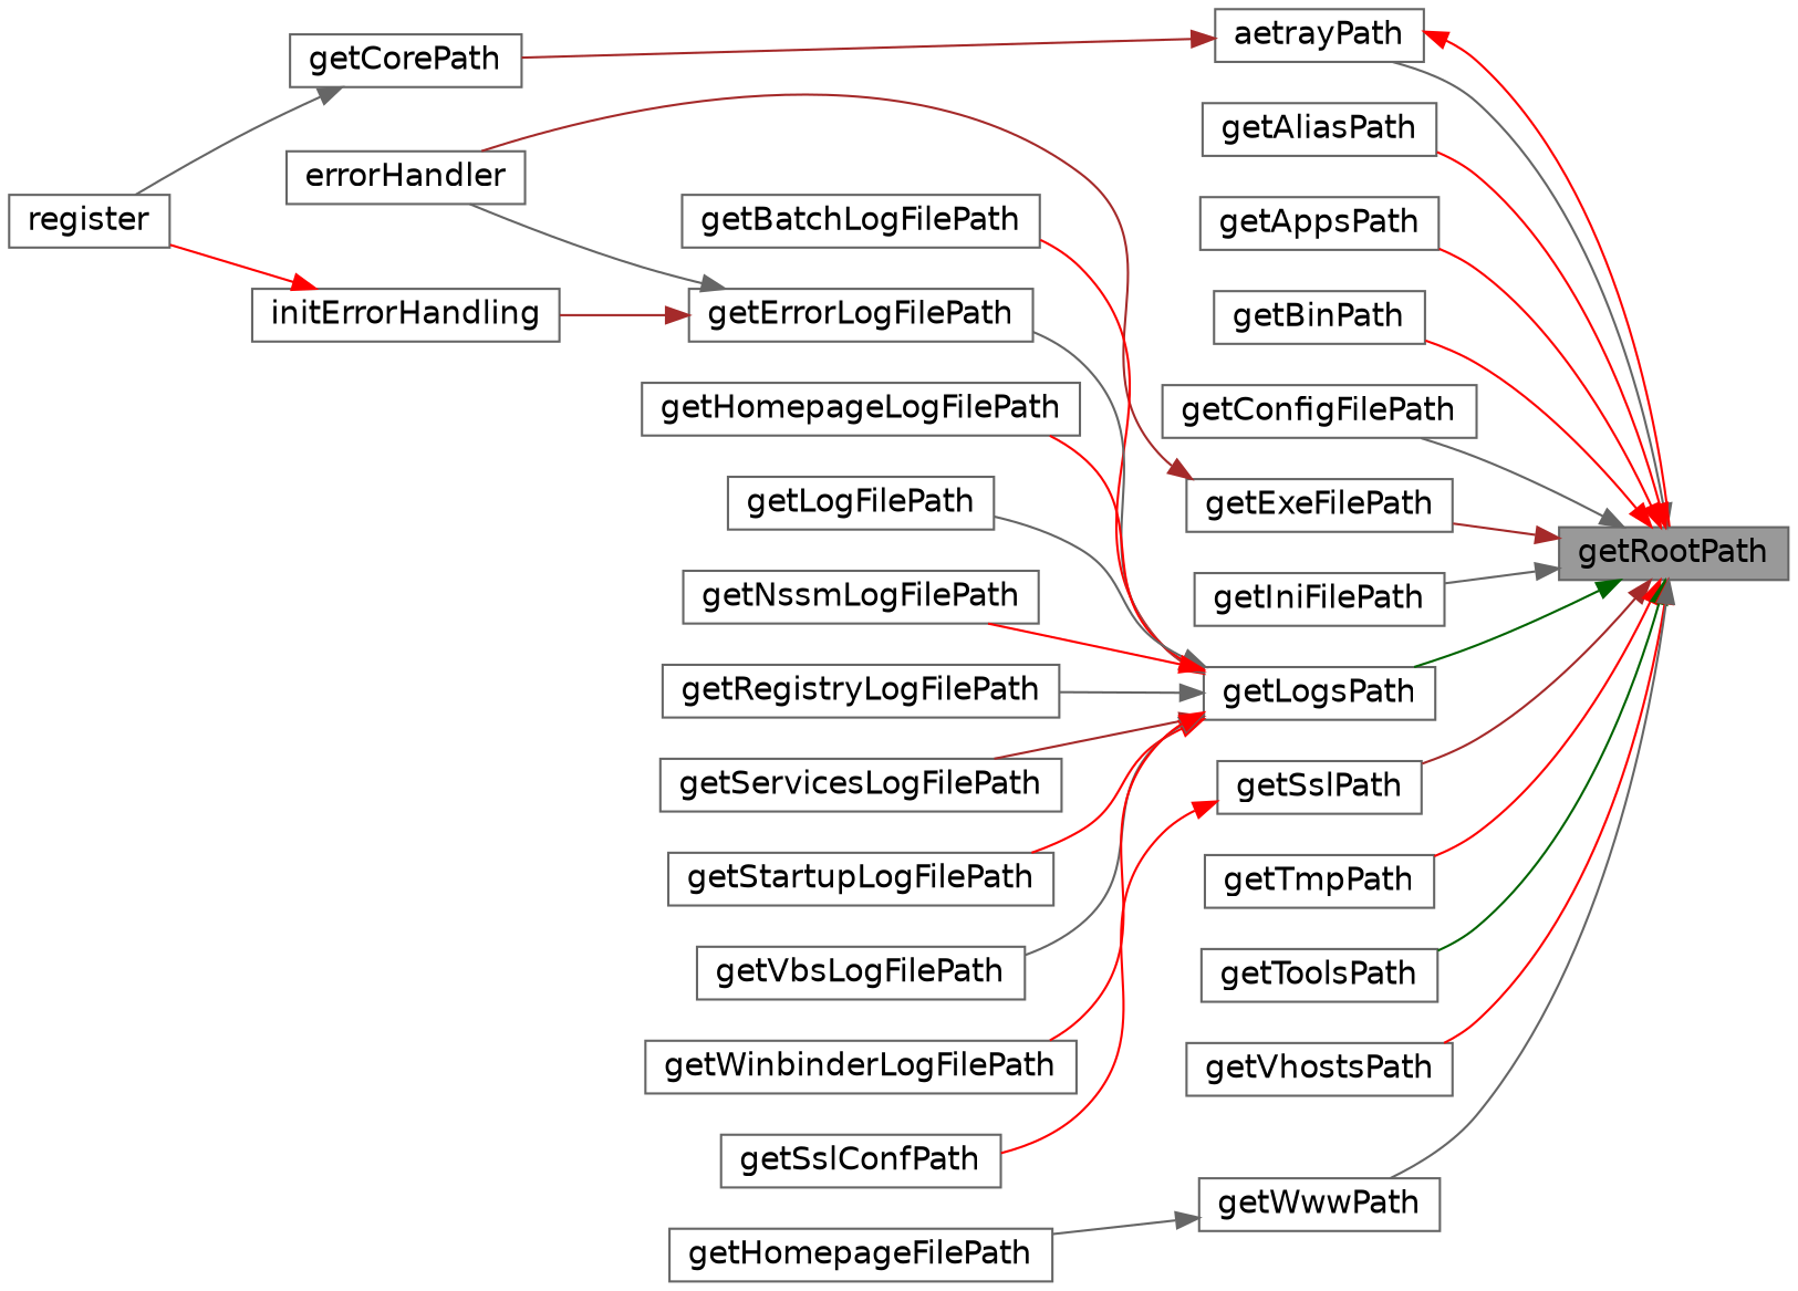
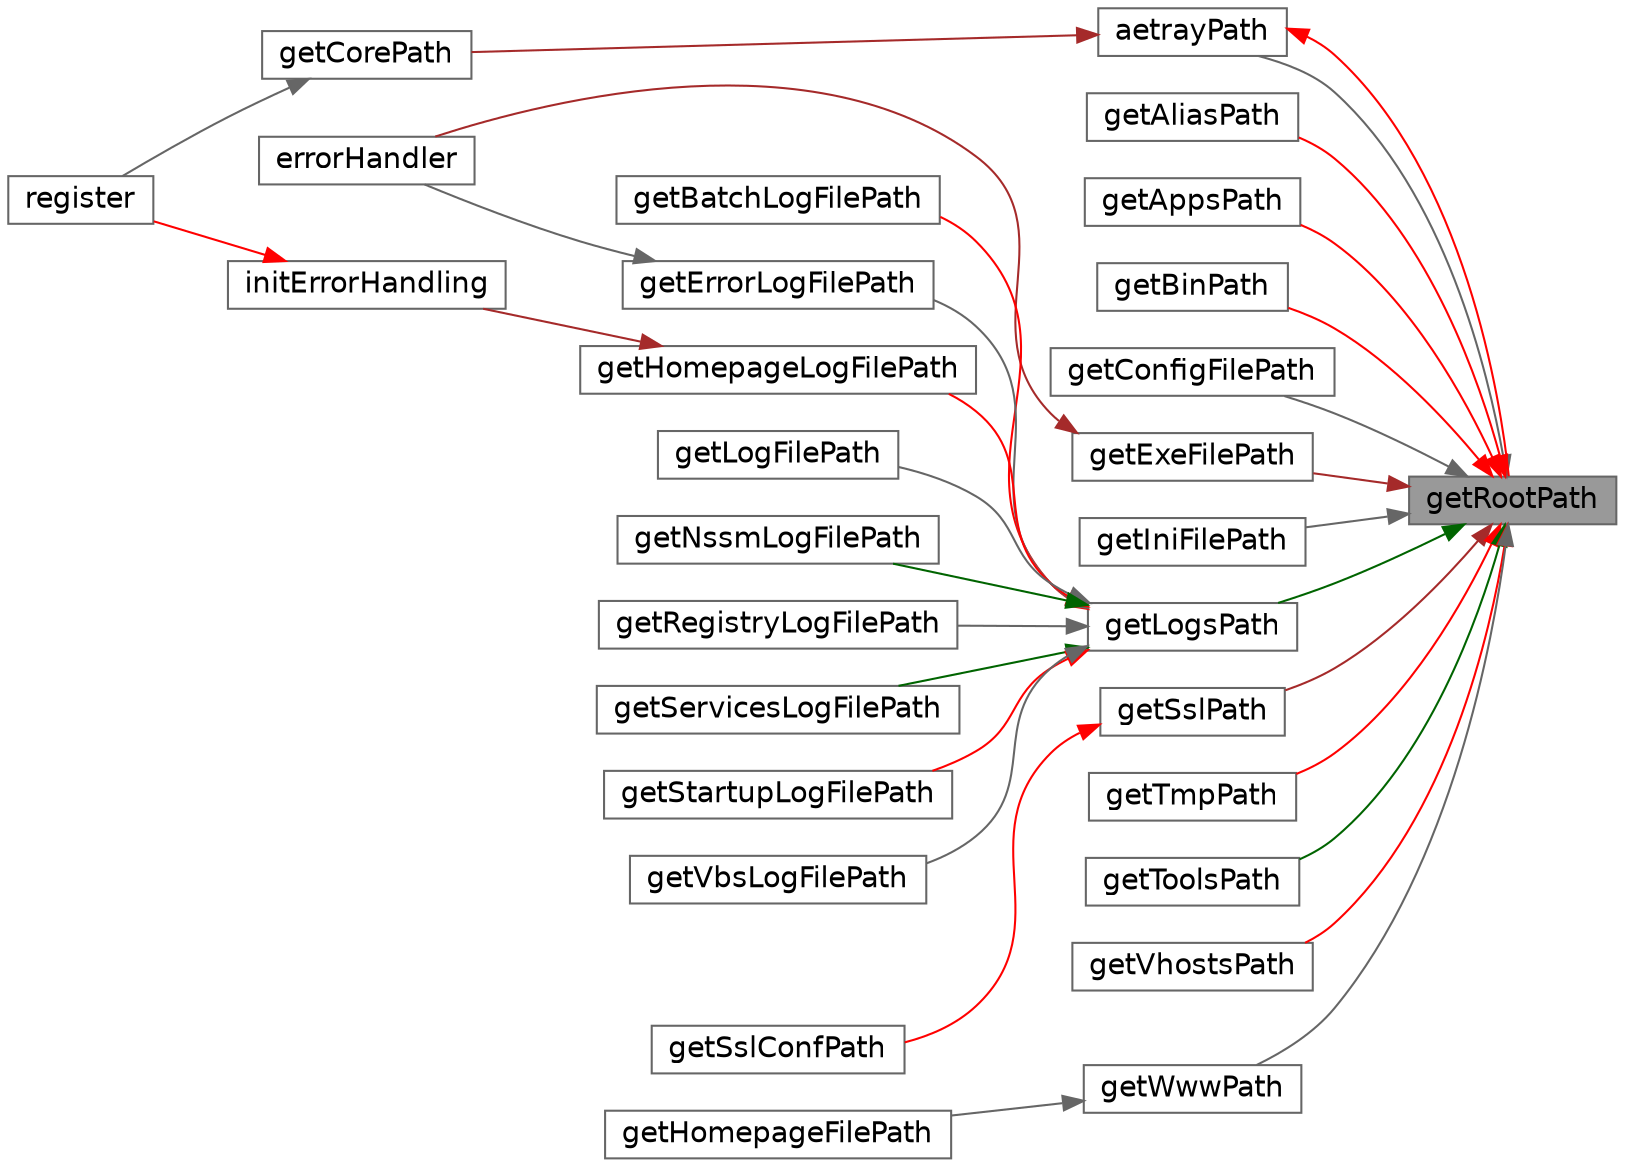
  digraph {
    rankdir=RL
    node [color=grey40 fillcolor=white fontname=Helvetica fontsize=14 shape=box style=filled]
    edge [color=red dir=back fontname=Helvetica fontsize=14 labelfontname=Helvetica labelfontsize=14 style=solid]
    n1 [color=gray40 fillcolor=grey60 fontcolor=black height=0.2 label=getRootPath width=0.4]
    n2 [height=0.2 label=aetrayPath width=0.4]
    n3 [height=0.2 label=getAliasPath width=0.4]
    n4 [height=0.2 label=getAppsPath width=0.4]
    n5 [height=0.2 label=getBinPath width=0.4]
    n6 [height=0.2 label=getConfigFilePath width=0.4]
    n7 [height=0.2 label=getExeFilePath width=0.4]
    n8 [height=0.2 label=getIniFilePath width=0.4]
    n9 [height=0.2 label=getLogsPath width=0.4]
    n10 [height=0.2 label=getSslPath width=0.4]
    n11 [height=0.2 label=getTmpPath width=0.4]
    n12 [height=0.2 label=getToolsPath width=0.4]
    n13 [height=0.2 label=getVhostsPath width=0.4]
    n14 [height=0.2 label=getWwwPath width=0.4]
    n15 [height=0.2 label=getCorePath width=0.4]
    n16 [height=0.2 label=errorHandler width=0.4]
    n17 [height=0.2 label=getBatchLogFilePath width=0.4]
    n18 [height=0.2 label=getErrorLogFilePath width=0.4]
    n19 [height=0.2 label=getHomepageLogFilePath width=0.4]
    n20 [height=0.2 label=getLogFilePath width=0.4]
    n21 [height=0.2 label=getNssmLogFilePath width=0.4]
    n22 [height=0.2 label=getRegistryLogFilePath width=0.4]
    n23 [height=0.2 label=getServicesLogFilePath width=0.4]
    n24 [height=0.2 label=getStartupLogFilePath width=0.4]
    n25 [height=0.2 label=getVbsLogFilePath width=0.4]
-   n26 [height=0.2 label=getWinbinderLogFilePath width=0.4]
    n27 [height=0.2 label=getSslConfPath width=0.4]
    n28 [height=0.2 label=getHomepageFilePath width=0.4]
    n29 [height=0.2 label=register width=0.4]
    n30 [height=0.2 label=initErrorHandling width=0.4]
    n1 -> n2 [color=gray40]
    n1 -> n3
    n1 -> n4
    n1 -> n5
    n1 -> n6 [color=gray40]
    n1 -> n7 [color=brown]
    n1 -> n8 [color=gray40]
    n1 -> n9 [color=darkgreen]
    n1 -> n10 [color=brown]
    n1 -> n11
    n1 -> n12 [color=darkgreen]
    n1 -> n13
    n1 -> n14 [color=gray40]
    n2 -> n1
    n2 -> n15 [color=brown]
    n7 -> n16 [color=brown]
    n9 -> n17
    n9 -> n18 [color=gray40]
    n9 -> n19
    n9 -> n20 [color=gray40]
-   n9 -> n21
+   n9 -> n21 [color=darkgreen]
    n9 -> n22 [color=gray40]
-   n9 -> n23 [color=brown]
+   n9 -> n23 [color=darkgreen]
    n9 -> n24
    n9 -> n25 [color=gray40]
-   n9 -> n26
    n10 -> n27
    n14 -> n28 [color=gray40]
    n15 -> n29 [color=gray40]
    n18 -> n16 [color=gray40]
-   n18 -> n30 [color=brown]
+   n19 -> n30 [color=brown]
    n30 -> n29
  }
